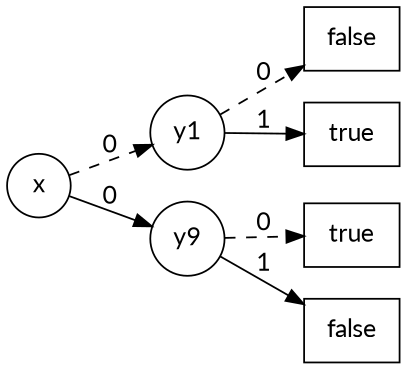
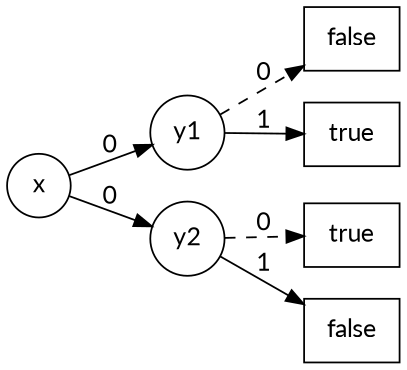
  digraph {
    fontname=Lato
    rankdir=LR
    node [fontname=Lato shape=circle]
    edge [fontname=Lato style=dashed]
    n1 [label=x]
    n2 [label=y1]
-   n3 [label=y9]
+   n3 [label=y2]
    n4 [label=false shape=box]
    n5 [label=true shape=box]
    n6 [label=true shape=box]
    n7 [label=false shape=bpx]
-   n1 -> n2 [label=0]
+   n1 -> n2 [label=0 style=solid]
    n1 -> n3 [label=0 style=solid]
    n2 -> n4 [label=0]
    n2 -> n5 [label=1 style=solid]
    n3 -> n6 [label=0]
    n3 -> n7 [label=1 style=solid]
  }
